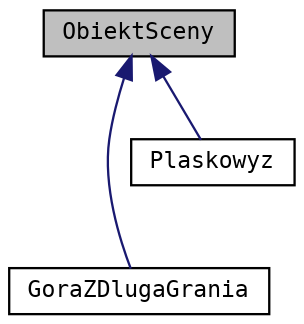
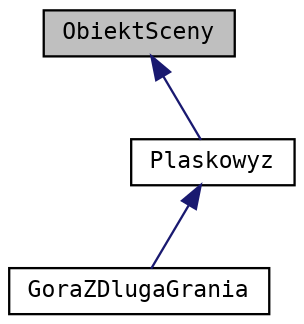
  digraph {
    fontname="DejaVu Sans Mono"
    node [color=black fillcolor=white fontname="DejaVu Sans Mono" fontsize=10 shape=record style=filled]
    edge [color=midnightblue dir=back fontname="DejaVu Sans Mono" fontsize=10 labelfontname=FreeSans labelfontsize=10 style=solid]
    n1 [fillcolor=grey75 fontcolor=black height=0.2 label=ObiektSceny width=0.4]
    n2 [height=0.2 label=GoraZDlugaGrania width=0.4]
    n3 [height=0.2 label=Plaskowyz width=0.4]
-   n1 -> n2
+   n3 -> n2
    n1 -> n3
  }
